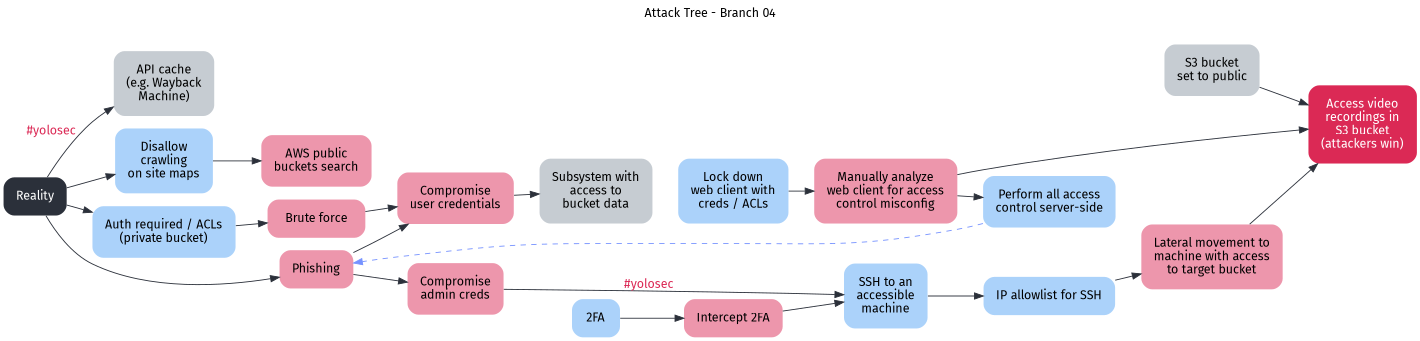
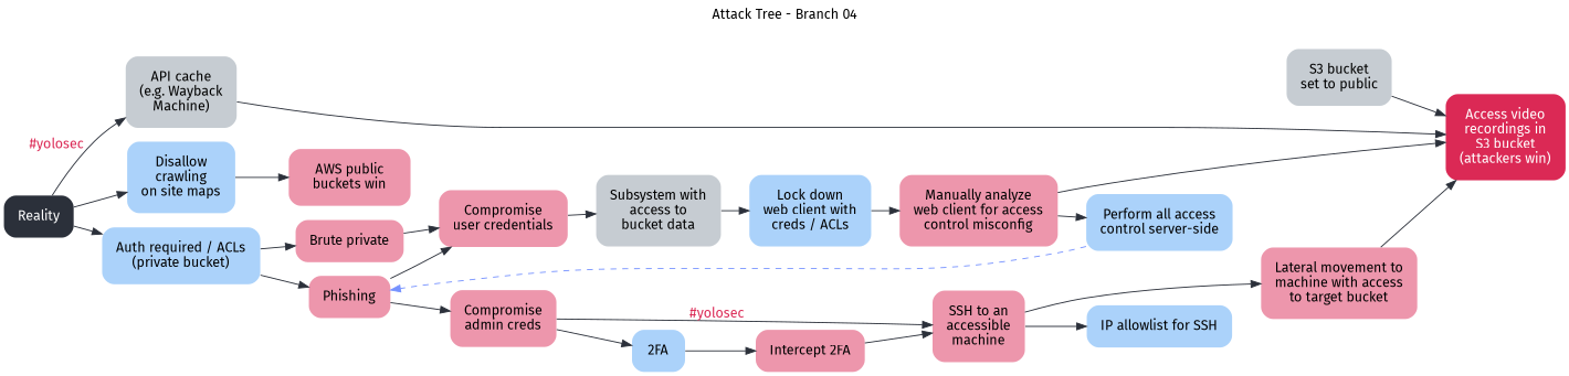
  digraph {
    fontname="Fira Sans"
    label="Attack Tree - Branch 04"
    labelloc=t
    nodesep=0.2
    rankdir=LR
    ranksep=0.4
    splines=true
    node [color="#ED96AC" fontname="Fira Sans" margin=0.2 shape=plaintext style="filled, rounded"]
    edge [color="#2B303A" fontname="Fira Sans"]
    n1 [color="#C6CCD2" label="API cache\n(e.g. Wayback\nMachine)"]
    n2 [color="#ABD2FA" label="Disallow\ncrawling\non site maps"]
    n3 [color="#ABD2FA" label="Auth required / ACLs\n(private bucket)"]
-   n4 [label="Brute force"]
+   n4 [label="Brute private"]
    n5 [label=Phishing]
    n6 [label="Compromise\nuser credentials"]
    n7 [label="Compromise\nadmin creds"]
    n8 [fillcolor="#DB2955" fontcolor="#ffffff" label="Access video\nrecordings in\nS3 bucket\n(attackers win)" color=""]
-   n9 [label="AWS public\nbuckets search"]
+   n9 [label="AWS public\nbuckets win"]
    n10 [color="#C6CCD2" label="Subsystem with\naccess to\nbucket data"]
-   n11 [label="SSH to an\naccessible\nmachine" fillcolor="#ABD2FA"]
+   n11 [label="SSH to an\naccessible\nmachine"]
    n12 [color="#ABD2FA" label="2FA"]
    n13 [fillcolor="#2B303A" fontcolor="#ffffff" label=Reality color=""]
    n14 [color="#C6CCD2" label="S3 bucket\nset to public"]
    n15 [color="#ABD2FA" label="Lock down\nweb client with\ncreds / ACLs"]
    n16 [label="Manually analyze\nweb client for access\ncontrol misconfig"]
    n17 [color="#ABD2FA" label="Perform all access\ncontrol server-side"]
    n18 [color="#ABD2FA" label="IP allowlist for SSH"]
    n19 [label="Intercept 2FA"]
    n20 [label="Lateral movement to\nmachine with access\nto target bucket"]
    subgraph sub_1 {
      rank=same
      n1
      n2
      n3
    }
    subgraph sub_2 {
      rank=same
      n4
      n5
    }
    subgraph sub_3 {
      rank=same
      n6
      n7
    }
+   n1 -> n8
    n2 -> n9
    n3 -> n4
-   n13 -> n5
+   n3 -> n5
    n4 -> n6
    n5 -> n6
    n5 -> n7
    n6 -> n7 [style=invis]
    n6 -> n10
    n7 -> n11 [fontcolor="#DB2955" xlabel="#yolosec"]
+   n7 -> n12
+   n10 -> n15
    n11 -> n18
    n12 -> n19
    n13 -> n1 [fontcolor="#DB2955" xlabel="#yolosec"]
    n13 -> n2
    n13 -> n3
    n14 -> n8
    n15 -> n16
    n16 -> n8
    n16 -> n17
    n17 -> n5 [color="#7692FF" style=dashed]
-   n18 -> n20
+   n11 -> n20
    n19 -> n11
    n20 -> n8
  }
